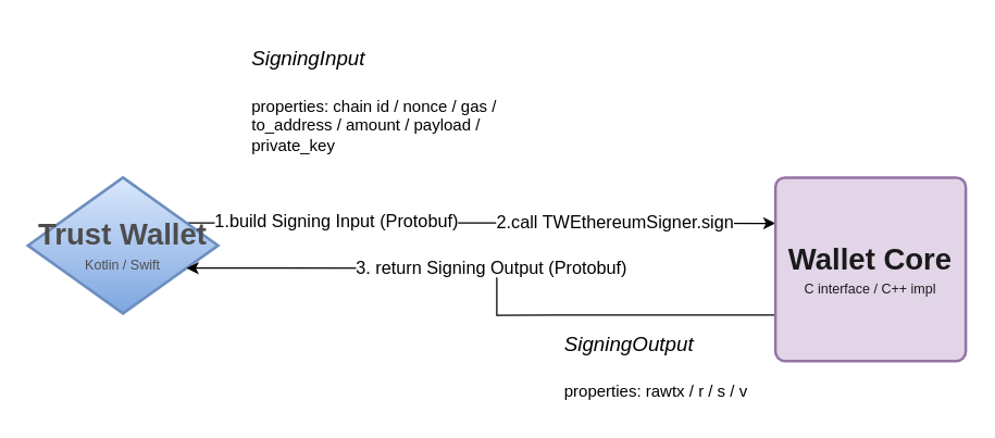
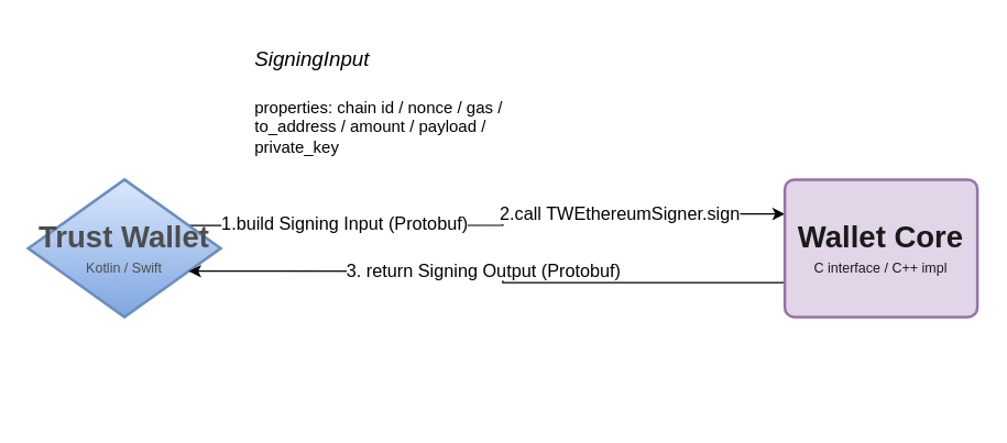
  <mxCell id="0" />
  <mxCell id="1" parent="0" />
  <mxCell id="2" style="edgeStyle=orthogonalEdgeStyle;rounded=0;orthogonalLoop=1;jettySize=auto;html=1;exitX=1;exitY=0.25;exitDx=0;exitDy=0;entryX=0;entryY=0.25;entryDx=0;entryDy=0;" edge="1" parent="1" source="5" target="8"><mxGeometry relative="1" as="geometry" /></mxCell>
  <mxCell id="3" value="&lt;font style=&quot;font-size: 13px&quot;&gt;1.build Signing Input (Protobuf)&lt;/font&gt;" style="text;html=1;resizable=0;points=[];align=center;verticalAlign=middle;labelBackgroundColor=#ffffff;" vertex="1" connectable="0" parent="2"><mxGeometry x="-0.239" y="1" relative="1" as="geometry"><mxPoint x="-55" y="-1" as="offset" /></mxGeometry></mxCell>
  <mxCell id="4" value="&lt;font style=&quot;font-size: 13px&quot;&gt;2.call TWEthereumSigner.sign&lt;/font&gt;" style="text;html=1;resizable=0;points=[];align=center;verticalAlign=middle;labelBackgroundColor=#ffffff;" vertex="1" connectable="0" parent="2"><mxGeometry x="0.293" y="4" relative="1" as="geometry"><mxPoint x="35" y="3" as="offset" /></mxGeometry></mxCell>
  <mxCell id="5" value="&lt;font color=&quot;#4d4d4d&quot;&gt;&lt;font size=&quot;1&quot;&gt;&lt;b style=&quot;font-size: 22px&quot;&gt;Trust Wallet&lt;/b&gt;&lt;/font&gt;&lt;br&gt;&lt;font style=&quot;font-size: 10px&quot;&gt;Kotlin / Swift&lt;/font&gt;&lt;br&gt;&lt;/font&gt;" style="rhombus;whiteSpace=wrap;html=1;absoluteArcSize=1;arcSize=14;strokeWidth=2;fillColor=#dae8fc;strokeColor=#6c8ebf;gradientColor=#7ea6e0;" vertex="1" parent="1"><mxGeometry x="20" y="130" width="140" height="100" as="geometry" /></mxCell>
  <mxCell id="6" style="edgeStyle=orthogonalEdgeStyle;rounded=0;orthogonalLoop=1;jettySize=auto;html=1;exitX=0;exitY=0.75;exitDx=0;exitDy=0;entryX=1;entryY=0.75;entryDx=0;entryDy=0;" edge="1" parent="1" source="8" target="5"><mxGeometry relative="1" as="geometry" /></mxCell>
  <mxCell id="7" value="&lt;font style=&quot;font-size: 13px&quot;&gt;3. return Signing Output (Protobuf)&lt;/font&gt;" style="text;html=1;resizable=0;points=[];align=center;verticalAlign=middle;labelBackgroundColor=#ffffff;" vertex="1" connectable="0" parent="6"><mxGeometry x="0.215" y="-1" relative="1" as="geometry"><mxPoint x="40" as="offset" /></mxGeometry></mxCell>
- <mxCell id="8" value="&lt;font color=&quot;#1a1a1a&quot;&gt;&lt;b&gt;&lt;font style=&quot;font-size: 22px&quot;&gt;Wallet Core&lt;/font&gt;&lt;/b&gt;&lt;br&gt;&lt;font style=&quot;font-size: 10px&quot;&gt;C interface / C++ impl&lt;/font&gt;&lt;br&gt;&lt;/font&gt;" style="rounded=1;whiteSpace=wrap;html=1;absoluteArcSize=1;arcSize=14;strokeWidth=2;fillColor=#e1d5e7;strokeColor=#9673a6;" vertex="1" parent="1"><mxGeometry x="570" y="130" width="140" height="135" as="geometry" /></mxCell>
+ <mxCell id="8" value="&lt;font color=&quot;#1a1a1a&quot;&gt;&lt;b&gt;&lt;font style=&quot;font-size: 22px&quot;&gt;Wallet Core&lt;/font&gt;&lt;/b&gt;&lt;br&gt;&lt;font style=&quot;font-size: 10px&quot;&gt;C interface / C++ impl&lt;/font&gt;&lt;br&gt;&lt;/font&gt;" style="rounded=1;whiteSpace=wrap;html=1;absoluteArcSize=1;arcSize=14;strokeWidth=2;fillColor=#e1d5e7;strokeColor=#9673a6;" vertex="1" parent="1"><mxGeometry x="570" y="130" width="140" height="100" as="geometry" /></mxCell>
  <mxCell id="9" value="&lt;h1&gt;&lt;span style=&quot;font-weight: normal&quot;&gt;&lt;font style=&quot;font-size: 15px&quot;&gt;&lt;i&gt;SigningInput&lt;/i&gt;&lt;/font&gt;&lt;/span&gt;&lt;/h1&gt;&lt;p&gt;properties: chain id / nonce / gas / to_address / amount / payload / private_key&lt;/p&gt;" style="text;html=1;strokeColor=none;fillColor=none;spacing=5;spacingTop=-20;whiteSpace=wrap;overflow=hidden;rounded=0;" vertex="1" parent="1"><mxGeometry x="180" y="20" width="190" height="100" as="geometry" /></mxCell>
- <mxCell id="10" value="&lt;h1&gt;&lt;font style=&quot;font-size: 15px ; font-weight: normal&quot;&gt;&lt;i&gt;SigningOutput&lt;/i&gt;&lt;/font&gt;&lt;/h1&gt;&lt;p&gt;properties: rawtx / r / s / v&lt;/p&gt;" style="text;html=1;strokeColor=none;fillColor=none;spacing=5;spacingTop=-20;whiteSpace=wrap;overflow=hidden;rounded=0;" vertex="1" parent="1"><mxGeometry x="410" y="230" width="150" height="70" as="geometry" /></mxCell>
